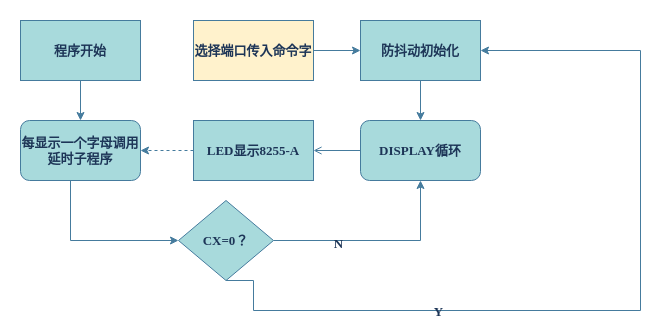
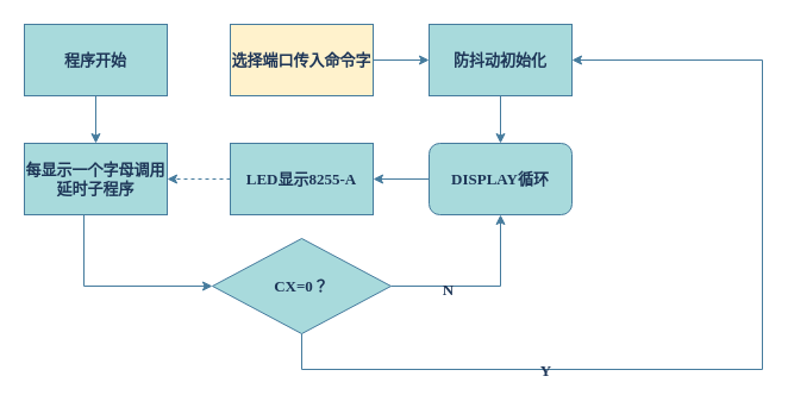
  <mxCell id="0" />
  <mxCell id="1" parent="0" />
  <mxCell id="2" style="edgeStyle=orthogonalEdgeStyle;rounded=0;orthogonalLoop=1;jettySize=auto;html=1;fontFamily=Times New Roman;fontStyle=1;fontSize=13;labelBackgroundColor=none;strokeColor=#457B9D;fontColor=default;" edge="1" parent="1" source="3" target="11"><mxGeometry relative="1" as="geometry" /></mxCell>
  <mxCell id="3" value="程序开始" style="rounded=0;whiteSpace=wrap;html=1;fontFamily=Times New Roman;fontStyle=1;fontSize=13;labelBackgroundColor=none;fillColor=#A8DADC;strokeColor=#457B9D;fontColor=#1D3557;" vertex="1" parent="1"><mxGeometry x="20" y="20" width="120" height="60" as="geometry" /></mxCell>
  <mxCell id="4" style="edgeStyle=orthogonalEdgeStyle;rounded=0;orthogonalLoop=1;jettySize=auto;html=1;fontFamily=Times New Roman;fontStyle=1;fontSize=13;labelBackgroundColor=none;strokeColor=#457B9D;fontColor=default;" edge="1" parent="1" source="5" target="7"><mxGeometry relative="1" as="geometry" /></mxCell>
  <mxCell id="5" value="选择端口传入命令字" style="rounded=0;whiteSpace=wrap;html=1;fontFamily=Times New Roman;fontStyle=1;fontSize=13;labelBackgroundColor=none;fillColor=#fff2cc;strokeColor=#457B9D;fontColor=#1D3557;" vertex="1" parent="1"><mxGeometry x="193" y="20" width="120" height="60" as="geometry" /></mxCell>
  <mxCell id="6" style="edgeStyle=orthogonalEdgeStyle;rounded=0;orthogonalLoop=1;jettySize=auto;html=1;entryX=0.5;entryY=0;entryDx=0;entryDy=0;fontFamily=Times New Roman;fontStyle=1;fontSize=13;labelBackgroundColor=none;strokeColor=#457B9D;fontColor=default;" edge="1" parent="1" source="7" target="13"><mxGeometry relative="1" as="geometry" /></mxCell>
  <mxCell id="7" value="防抖动初始化" style="whiteSpace=wrap;html=1;rounded=0;fontFamily=Times New Roman;fontStyle=1;fontSize=13;labelBackgroundColor=none;fillColor=#A8DADC;strokeColor=#457B9D;fontColor=#1D3557;" vertex="1" parent="1"><mxGeometry x="360" y="20" width="120" height="60" as="geometry" /></mxCell>
  <mxCell id="8" style="edgeStyle=orthogonalEdgeStyle;rounded=0;orthogonalLoop=1;jettySize=auto;html=1;entryX=1;entryY=0.5;entryDx=0;entryDy=0;fontFamily=Times New Roman;fontStyle=1;fontSize=13;labelBackgroundColor=none;strokeColor=#457B9D;fontColor=default;dashed=1;" edge="1" parent="1" source="9" target="11"><mxGeometry relative="1" as="geometry" /></mxCell>
  <mxCell id="9" value="LED显示8255-A" style="whiteSpace=wrap;html=1;rounded=0;fontFamily=Times New Roman;fontStyle=1;fontSize=13;labelBackgroundColor=none;fillColor=#A8DADC;strokeColor=#457B9D;fontColor=#1D3557;" vertex="1" parent="1"><mxGeometry x="193" y="120" width="120" height="60" as="geometry" /></mxCell>
  <mxCell id="10" style="edgeStyle=orthogonalEdgeStyle;rounded=0;orthogonalLoop=1;jettySize=auto;html=1;fontFamily=Times New Roman;fontStyle=1;fontSize=13;labelBackgroundColor=none;strokeColor=#457B9D;fontColor=default;" edge="1" parent="1" source="11" target="18"><mxGeometry relative="1" as="geometry"><Array as="points"><mxPoint x="70" y="240" /></Array></mxGeometry></mxCell>
- <mxCell id="11" value="每显示一个字母调用延时子程序" style="whiteSpace=wrap;html=1;fontFamily=Times New Roman;fontStyle=1;fontSize=13;labelBackgroundColor=none;fillColor=#A8DADC;strokeColor=#457B9D;fontColor=#1D3557;rounded=1;" vertex="1" parent="1"><mxGeometry x="20" y="120" width="120" height="60" as="geometry" /></mxCell>
- <mxCell id="12" style="edgeStyle=orthogonalEdgeStyle;rounded=0;orthogonalLoop=1;jettySize=auto;html=1;entryX=1;entryY=0.5;entryDx=0;entryDy=0;fontFamily=Times New Roman;fontStyle=1;fontSize=13;labelBackgroundColor=none;strokeColor=#457B9D;fontColor=default;endArrow=open;" edge="1" parent="1" source="13" target="9"><mxGeometry relative="1" as="geometry" /></mxCell>
+ <mxCell id="11" value="每显示一个字母调用延时子程序" style="whiteSpace=wrap;html=1;rounded=0;fontFamily=Times New Roman;fontStyle=1;fontSize=13;labelBackgroundColor=none;fillColor=#A8DADC;strokeColor=#457B9D;fontColor=#1D3557;" vertex="1" parent="1"><mxGeometry x="20" y="120" width="120" height="60" as="geometry" /></mxCell>
+ <mxCell id="12" style="edgeStyle=orthogonalEdgeStyle;rounded=0;orthogonalLoop=1;jettySize=auto;html=1;entryX=1;entryY=0.5;entryDx=0;entryDy=0;fontFamily=Times New Roman;fontStyle=1;fontSize=13;labelBackgroundColor=none;strokeColor=#457B9D;fontColor=default;" edge="1" parent="1" source="13" target="9"><mxGeometry relative="1" as="geometry" /></mxCell>
  <mxCell id="13" value="DISPLAY循环" style="rounded=1;whiteSpace=wrap;html=1;fontFamily=Times New Roman;fontStyle=1;fontSize=13;labelBackgroundColor=none;fillColor=#A8DADC;strokeColor=#457B9D;fontColor=#1D3557;" vertex="1" parent="1"><mxGeometry x="360" y="120" width="120" height="60" as="geometry" /></mxCell>
  <mxCell id="14" style="edgeStyle=orthogonalEdgeStyle;rounded=0;orthogonalLoop=1;jettySize=auto;html=1;entryX=0.5;entryY=1;entryDx=0;entryDy=0;fontFamily=Times New Roman;fontStyle=1;fontSize=13;labelBackgroundColor=none;strokeColor=#457B9D;fontColor=default;" edge="1" parent="1" source="18" target="13"><mxGeometry relative="1" as="geometry" /></mxCell>
  <mxCell id="15" value="N" style="edgeLabel;html=1;align=center;verticalAlign=middle;resizable=0;points=[];fontFamily=Times New Roman;fontStyle=1;fontSize=13;labelBackgroundColor=none;fontColor=#1D3557;" vertex="1" connectable="0" parent="14"><mxGeometry x="-0.382" y="-2" relative="1" as="geometry"><mxPoint as="offset" /></mxGeometry></mxCell>
  <mxCell id="16" style="edgeStyle=orthogonalEdgeStyle;rounded=0;orthogonalLoop=1;jettySize=auto;html=1;entryX=1;entryY=0.5;entryDx=0;entryDy=0;exitX=0.5;exitY=1;exitDx=0;exitDy=0;fontFamily=Times New Roman;fontStyle=1;fontSize=13;labelBackgroundColor=none;strokeColor=#457B9D;fontColor=default;" edge="1" parent="1" source="18" target="7"><mxGeometry relative="1" as="geometry"><Array as="points"><mxPoint x="253" y="310" /><mxPoint x="640" y="310" /><mxPoint x="640" y="50" /></Array></mxGeometry></mxCell>
  <mxCell id="17" value="Y" style="edgeLabel;html=1;align=center;verticalAlign=middle;resizable=0;points=[];fontFamily=Times New Roman;fontStyle=1;fontSize=13;labelBackgroundColor=none;fontColor=#1D3557;" vertex="1" connectable="0" parent="16"><mxGeometry x="-0.44" relative="1" as="geometry"><mxPoint as="offset" /></mxGeometry></mxCell>
- <mxCell id="18" value="CX=0？" style="rhombus;whiteSpace=wrap;html=1;fontFamily=Times New Roman;fontStyle=1;fontSize=13;labelBackgroundColor=none;fillColor=#A8DADC;strokeColor=#457B9D;fontColor=#1D3557;" vertex="1" parent="1"><mxGeometry x="178" y="200" width="95" height="80" as="geometry" /></mxCell>
+ <mxCell id="18" value="CX=0？" style="rhombus;whiteSpace=wrap;html=1;fontFamily=Times New Roman;fontStyle=1;fontSize=13;labelBackgroundColor=none;fillColor=#A8DADC;strokeColor=#457B9D;fontColor=#1D3557;" vertex="1" parent="1"><mxGeometry x="178" y="200" width="150" height="80" as="geometry" /></mxCell>
